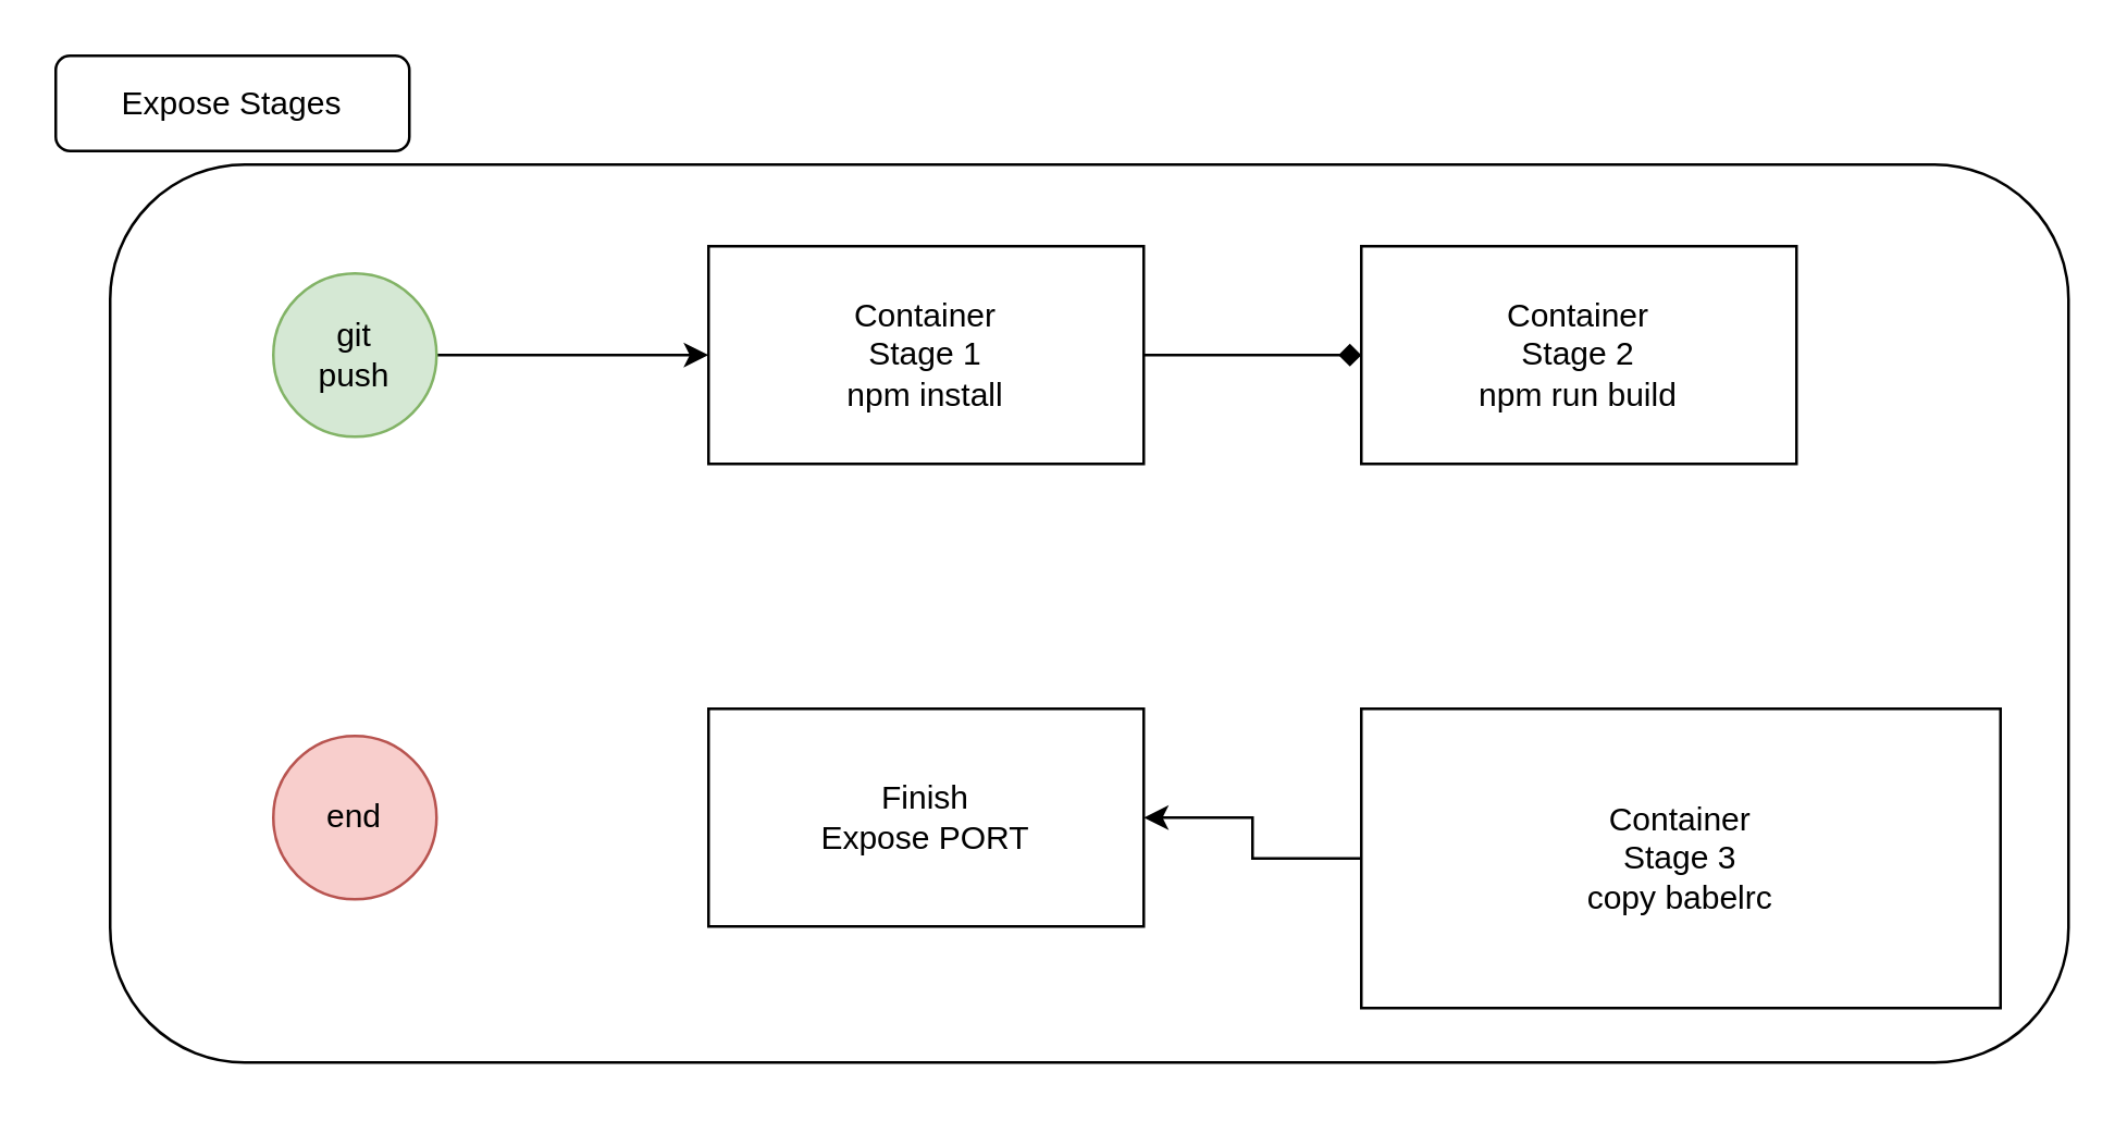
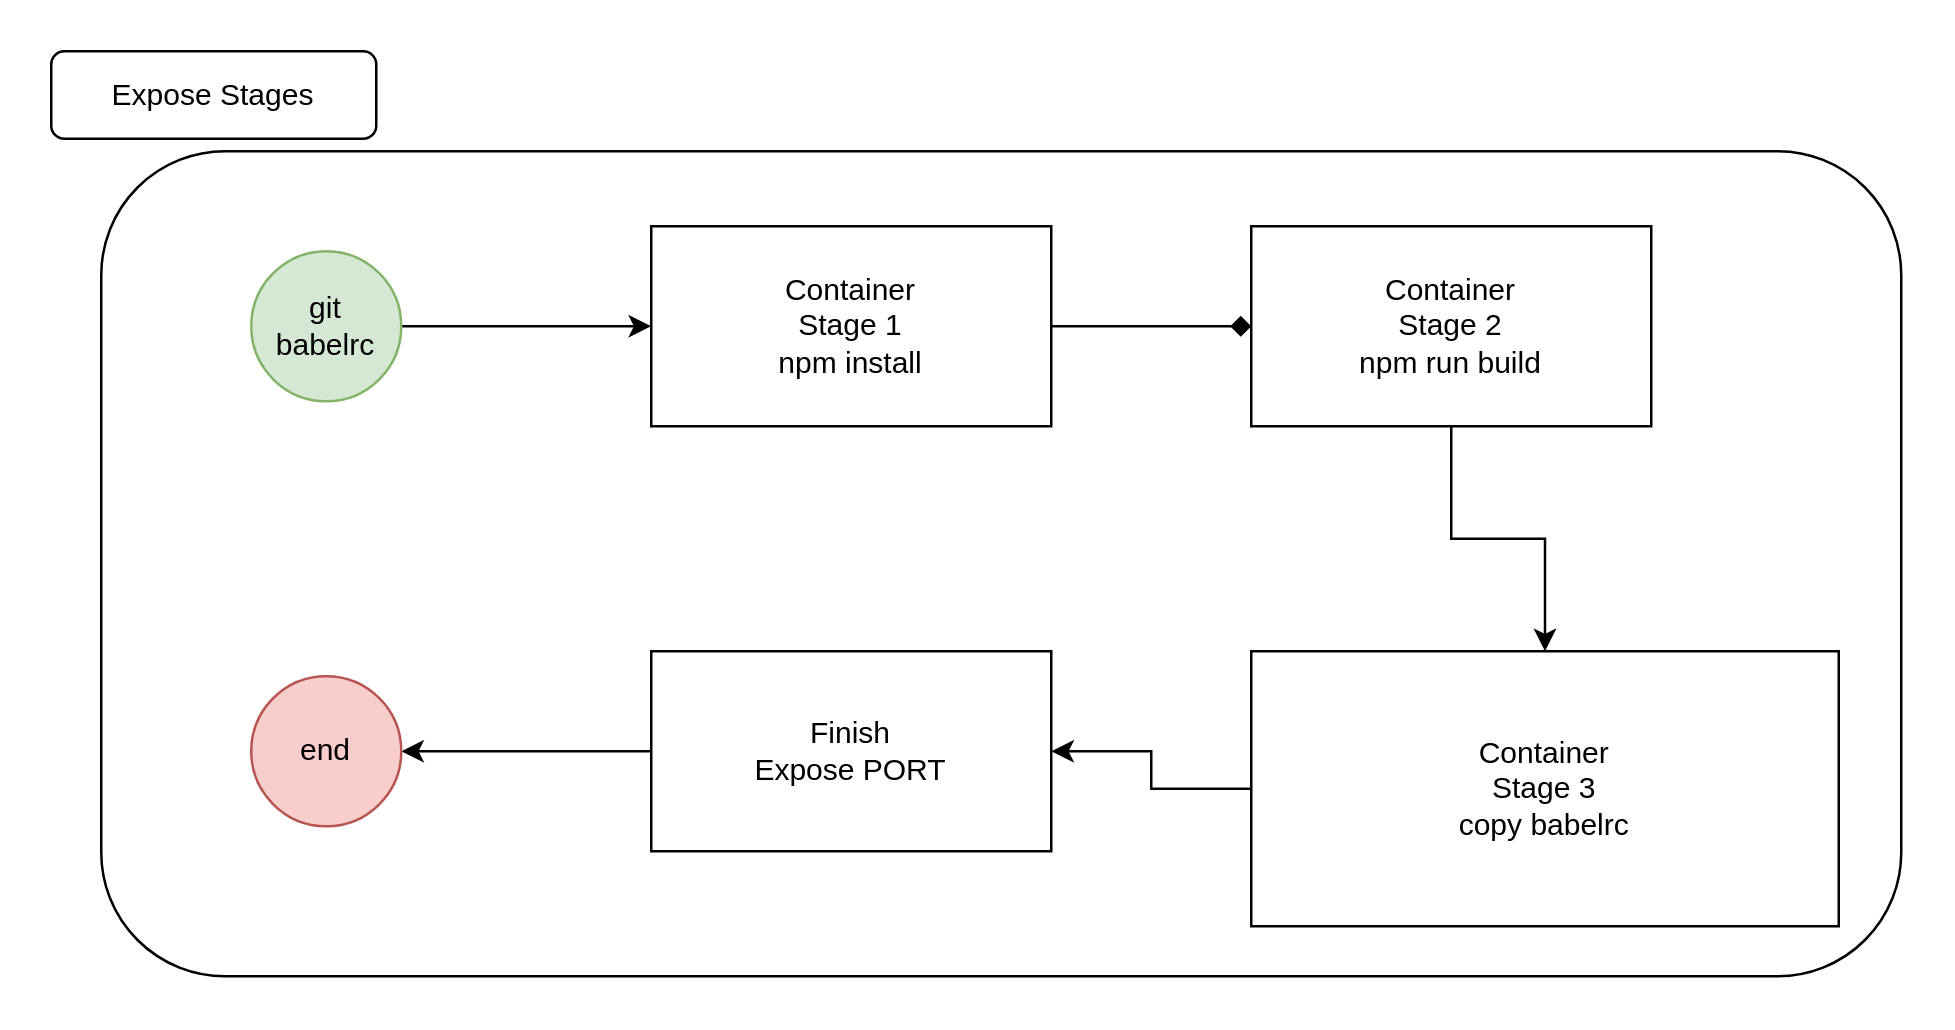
  <mxCell id="0" />
  <mxCell id="1" parent="0" />
  <mxCell id="2" value="" style="rounded=1;whiteSpace=wrap;html=1;" parent="1" vertex="1"><mxGeometry x="20" y="20" width="130" height="35" as="geometry" /></mxCell>
  <mxCell id="3" value="" style="rounded=1;whiteSpace=wrap;html=1;" parent="1" vertex="1"><mxGeometry x="40" y="60" width="720" height="330" as="geometry" /></mxCell>
  <mxCell id="4" value="" style="edgeStyle=orthogonalEdgeStyle;rounded=0;orthogonalLoop=1;jettySize=auto;html=1;exitX=1;exitY=0.5;exitDx=0;exitDy=0;" parent="1" source="14" target="6" edge="1"><mxGeometry relative="1" as="geometry"><mxPoint x="180" y="130" as="sourcePoint" /></mxGeometry></mxCell>
  <mxCell id="5" value="" style="edgeStyle=orthogonalEdgeStyle;rounded=0;orthogonalLoop=1;jettySize=auto;html=1;endArrow=diamond;" parent="1" source="6" target="8" edge="1"><mxGeometry relative="1" as="geometry" /></mxCell>
  <mxCell id="6" value="Container&lt;br&gt;Stage 1&lt;br&gt;npm install" style="rounded=0;whiteSpace=wrap;html=1;" parent="1" vertex="1"><mxGeometry x="260" y="90" width="160" height="80" as="geometry" /></mxCell>
+ <mxCell id="7" value="" style="edgeStyle=orthogonalEdgeStyle;rounded=0;orthogonalLoop=1;jettySize=auto;html=1;" parent="1" source="8" target="10" edge="1"><mxGeometry relative="1" as="geometry" /></mxCell>
  <mxCell id="8" value="Container&lt;br&gt;Stage 2&lt;br&gt;npm run build" style="rounded=0;whiteSpace=wrap;html=1;" parent="1" vertex="1"><mxGeometry x="500" y="90" width="160" height="80" as="geometry" /></mxCell>
  <mxCell id="9" value="" style="edgeStyle=orthogonalEdgeStyle;rounded=0;orthogonalLoop=1;jettySize=auto;html=1;" parent="1" source="10" target="12" edge="1"><mxGeometry relative="1" as="geometry" /></mxCell>
  <mxCell id="10" value="Container&lt;br&gt;Stage 3&lt;br&gt;copy babelrc" style="rounded=0;whiteSpace=wrap;html=1;" parent="1" vertex="1"><mxGeometry x="500" y="260" width="235" height="110" as="geometry" /></mxCell>
+ <mxCell id="11" value="" style="edgeStyle=orthogonalEdgeStyle;rounded=0;orthogonalLoop=1;jettySize=auto;html=1;" parent="1" source="12" target="13" edge="1"><mxGeometry relative="1" as="geometry" /></mxCell>
  <mxCell id="12" value="Finish&lt;br&gt;Expose PORT" style="rounded=0;whiteSpace=wrap;html=1;" parent="1" vertex="1"><mxGeometry x="260" y="260" width="160" height="80" as="geometry" /></mxCell>
  <mxCell id="13" value="end" style="ellipse;whiteSpace=wrap;html=1;rounded=0;fillColor=#f8cecc;strokeColor=#b85450;" parent="1" vertex="1"><mxGeometry x="100" y="270" width="60" height="60" as="geometry" /></mxCell>
- <mxCell id="14" value="git&lt;br&gt;push" style="ellipse;whiteSpace=wrap;html=1;rounded=0;fillColor=#d5e8d4;strokeColor=#82b366;" parent="1" vertex="1"><mxGeometry x="100" y="100" width="60" height="60" as="geometry" /></mxCell>
+ <mxCell id="14" value="git&lt;br&gt;babelrc" style="ellipse;whiteSpace=wrap;html=1;rounded=0;fillColor=#d5e8d4;strokeColor=#82b366;" parent="1" vertex="1"><mxGeometry x="100" y="100" width="60" height="60" as="geometry" /></mxCell>
  <mxCell id="15" value="Expose Stages" style="text;html=1;strokeColor=none;fillColor=none;align=center;verticalAlign=middle;whiteSpace=wrap;rounded=0;" parent="1" vertex="1"><mxGeometry x="20" y="22.5" width="130" height="30" as="geometry" /></mxCell>
